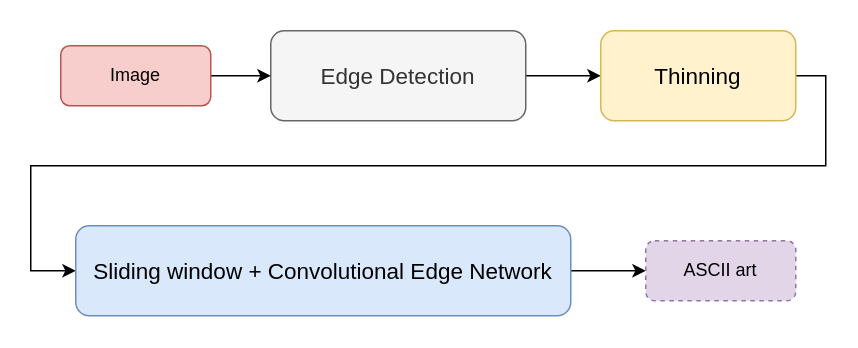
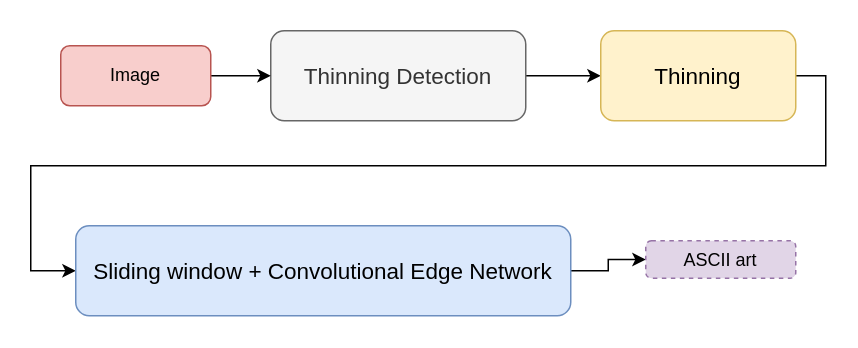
  <mxCell id="0" />
  <mxCell id="1" parent="0" />
  <mxCell id="2" style="edgeStyle=orthogonalEdgeStyle;rounded=0;orthogonalLoop=1;jettySize=auto;html=1;entryX=0;entryY=0.5;entryDx=0;entryDy=0;" parent="1" source="3" target="5" edge="1"><mxGeometry relative="1" as="geometry" /></mxCell>
- <mxCell id="3" value="&lt;font style=&quot;font-size: 15px&quot;&gt;Edge Detection&lt;/font&gt;" style="rounded=1;whiteSpace=wrap;html=1;fillColor=#f5f5f5;strokeColor=#666666;fontColor=#333333;" parent="1" vertex="1"><mxGeometry x="180" y="20" width="170" height="60" as="geometry" /></mxCell>
+ <mxCell id="3" value="&lt;font style=&quot;font-size: 15px&quot;&gt;Thinning Detection&lt;/font&gt;" style="rounded=1;whiteSpace=wrap;html=1;fillColor=#f5f5f5;strokeColor=#666666;fontColor=#333333;" parent="1" vertex="1"><mxGeometry x="180" y="20" width="170" height="60" as="geometry" /></mxCell>
  <mxCell id="4" style="edgeStyle=orthogonalEdgeStyle;rounded=0;orthogonalLoop=1;jettySize=auto;html=1;entryX=0;entryY=0.5;entryDx=0;entryDy=0;" parent="1" source="5" target="7" edge="1"><mxGeometry relative="1" as="geometry"><Array as="points"><mxPoint x="550" y="50" /><mxPoint x="550" y="110" /><mxPoint x="20" y="110" /><mxPoint x="20" y="180" /></Array></mxGeometry></mxCell>
  <mxCell id="5" value="&lt;font style=&quot;font-size: 15px&quot;&gt;Thinning&lt;/font&gt;" style="rounded=1;whiteSpace=wrap;html=1;fillColor=#fff2cc;strokeColor=#d6b656;" parent="1" vertex="1"><mxGeometry x="400" y="20" width="130" height="60" as="geometry" /></mxCell>
  <mxCell id="6" style="edgeStyle=orthogonalEdgeStyle;rounded=0;orthogonalLoop=1;jettySize=auto;html=1;entryX=0;entryY=0.5;entryDx=0;entryDy=0;" parent="1" source="7" target="10" edge="1"><mxGeometry relative="1" as="geometry" /></mxCell>
  <mxCell id="7" value="&lt;font style=&quot;font-size: 15px&quot;&gt;Sliding window + Convolutional Edge Network&lt;/font&gt;" style="rounded=1;whiteSpace=wrap;html=1;fillColor=#dae8fc;strokeColor=#6c8ebf;" parent="1" vertex="1"><mxGeometry x="50" y="150" width="330" height="60" as="geometry" /></mxCell>
  <mxCell id="8" style="edgeStyle=orthogonalEdgeStyle;rounded=0;orthogonalLoop=1;jettySize=auto;html=1;entryX=0;entryY=0.5;entryDx=0;entryDy=0;" parent="1" source="9" target="3" edge="1"><mxGeometry relative="1" as="geometry" /></mxCell>
  <mxCell id="9" value="Image" style="rounded=1;whiteSpace=wrap;html=1;fillColor=#f8cecc;strokeColor=#b85450;dashed=0;" parent="1" vertex="1"><mxGeometry x="40" y="30" width="100" height="40" as="geometry" /></mxCell>
- <mxCell id="10" value="ASCII art" style="rounded=1;whiteSpace=wrap;html=1;fillColor=#e1d5e7;strokeColor=#9673a6;dashed=1;" parent="1" vertex="1"><mxGeometry x="430" y="160" width="100" height="40" as="geometry" /></mxCell>
+ <mxCell id="10" value="ASCII art" style="rounded=1;whiteSpace=wrap;html=1;fillColor=#e1d5e7;strokeColor=#9673a6;dashed=1;" parent="1" vertex="1"><mxGeometry x="430" y="160" width="100" height="25" as="geometry" /></mxCell>
